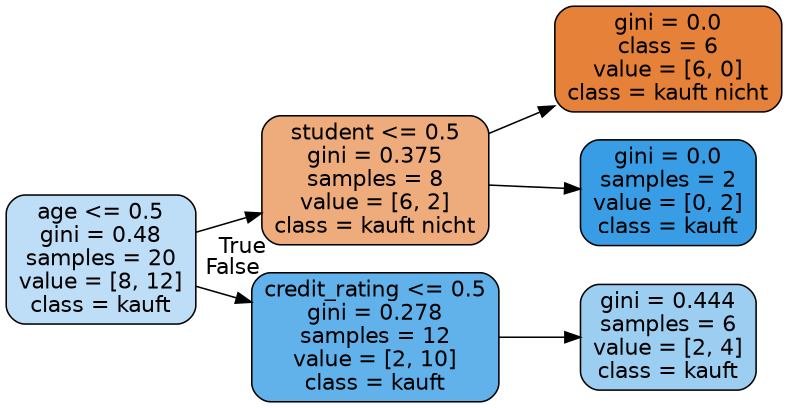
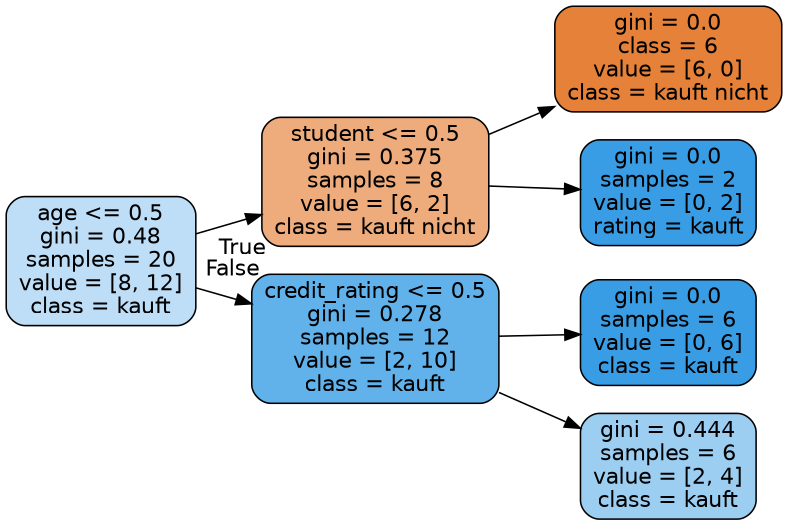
  digraph {
    rankdir=LR
    node [color=black fillcolor="#399de5" fontname=helvetica shape=box style="filled, rounded"]
    edge [fontname=helvetica]
    n1 [fillcolor="#bddef6" label="age <= 0.5\ngini = 0.48\nsamples = 20\nvalue = [8, 12]\nclass = kauft"]
    n2 [fillcolor="#eeab7b" label="student <= 0.5\ngini = 0.375\nsamples = 8\nvalue = [6, 2]\nclass = kauft nicht"]
    n3 [fillcolor="#61b1ea" label="credit_rating <= 0.5\ngini = 0.278\nsamples = 12\nvalue = [2, 10]\nclass = kauft"]
    n4 [fillcolor="#e58139" label="gini = 0.0\nclass = 6\nvalue = [6, 0]\nclass = kauft nicht"]
-   n5 [label="gini = 0.0\nsamples = 2\nvalue = [0, 2]\nclass = kauft"]
+   n5 [label="gini = 0.0\nsamples = 2\nvalue = [0, 2]\nrating = kauft"]
+   n6 [label="gini = 0.0\nsamples = 6\nvalue = [0, 6]\nclass = kauft"]
    n7 [fillcolor="#9ccef2" label="gini = 0.444\nsamples = 6\nvalue = [2, 4]\nclass = kauft"]
    n1 -> n2 [headlabel=True labelangle=45 labeldistance=2.5]
    n1 -> n3 [headlabel=False labelangle=-45 labeldistance=2.5]
    n2 -> n4
    n2 -> n5
+   n3 -> n6
    n3 -> n7
  }
